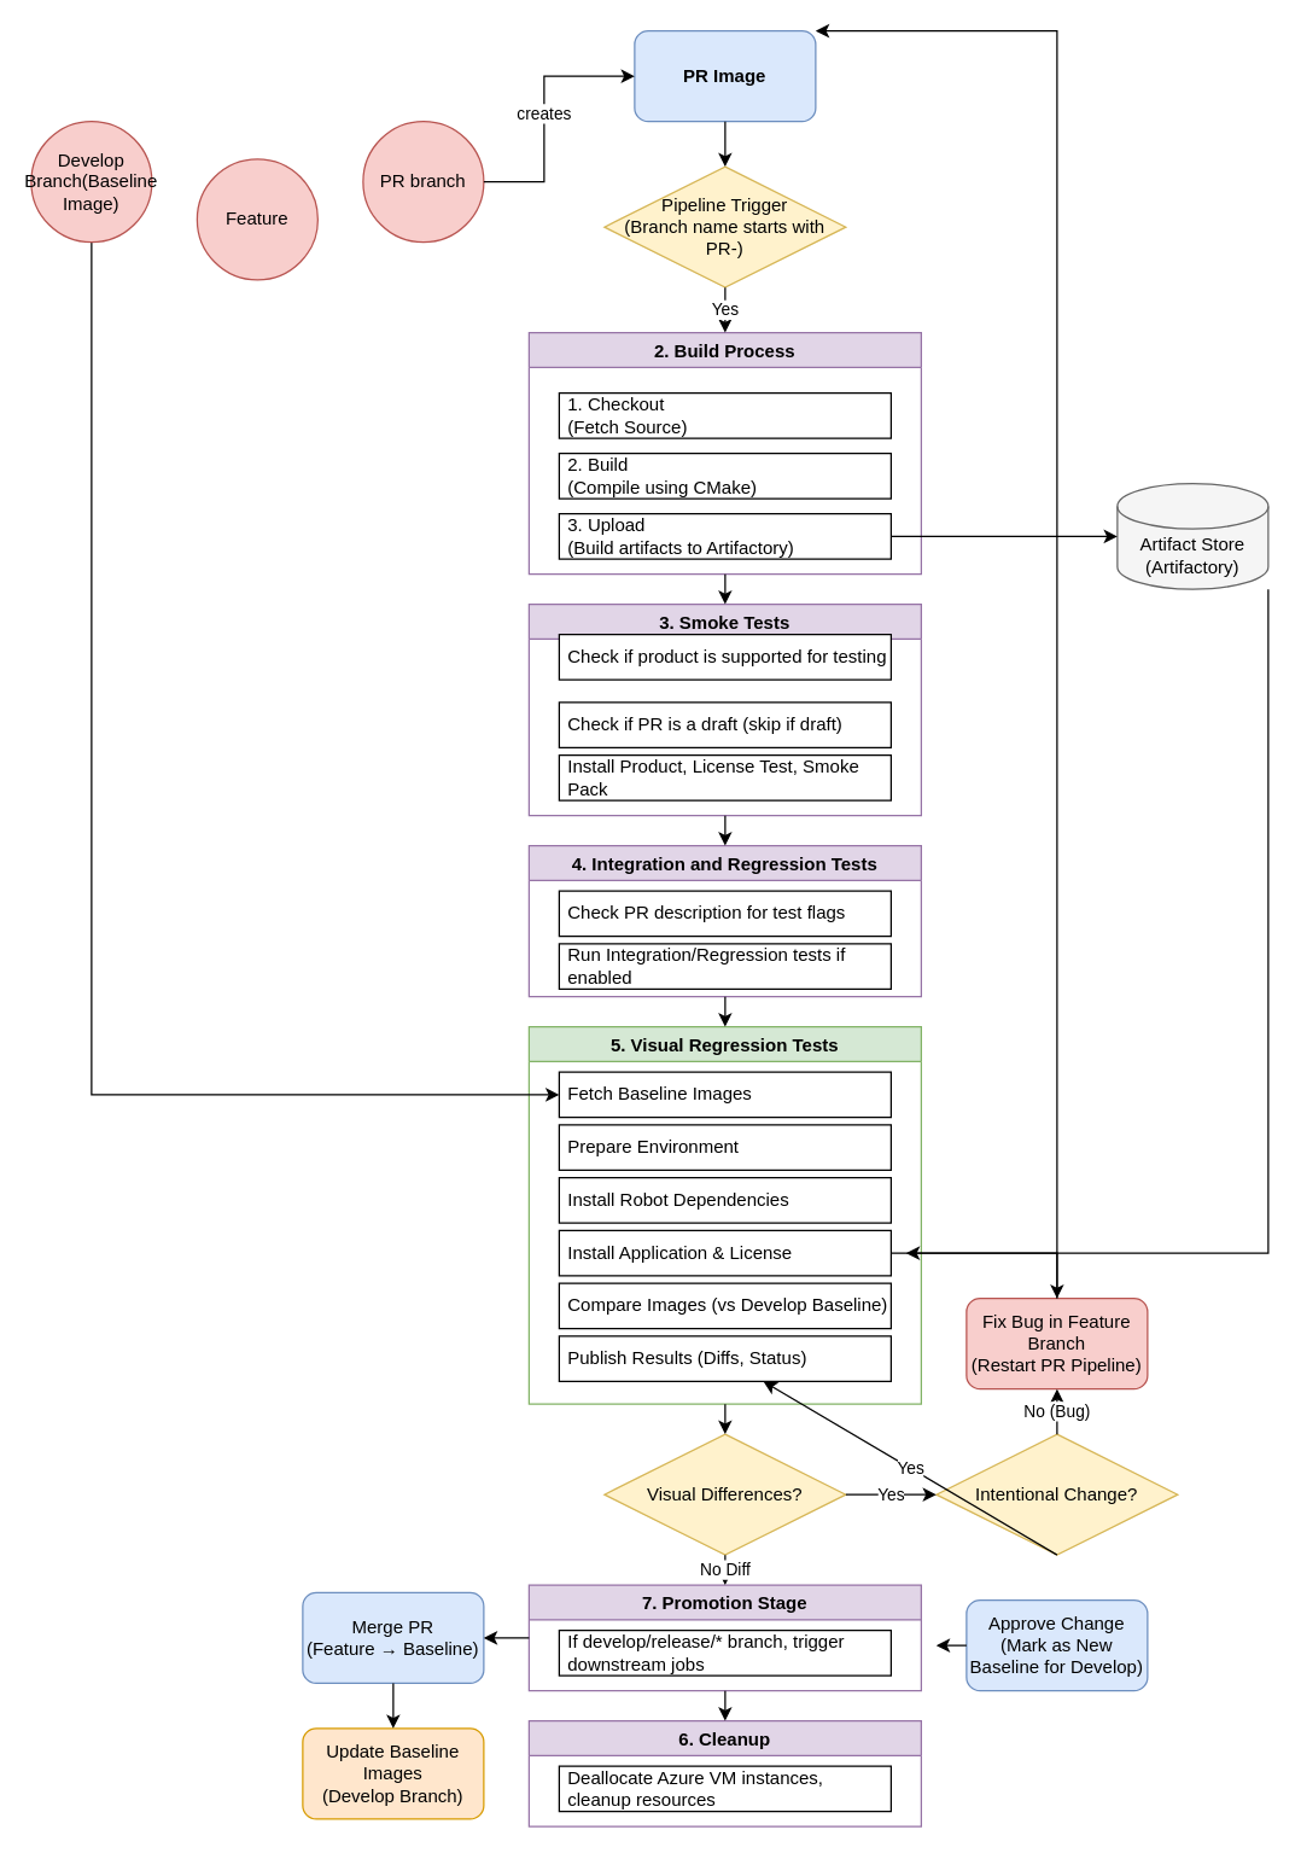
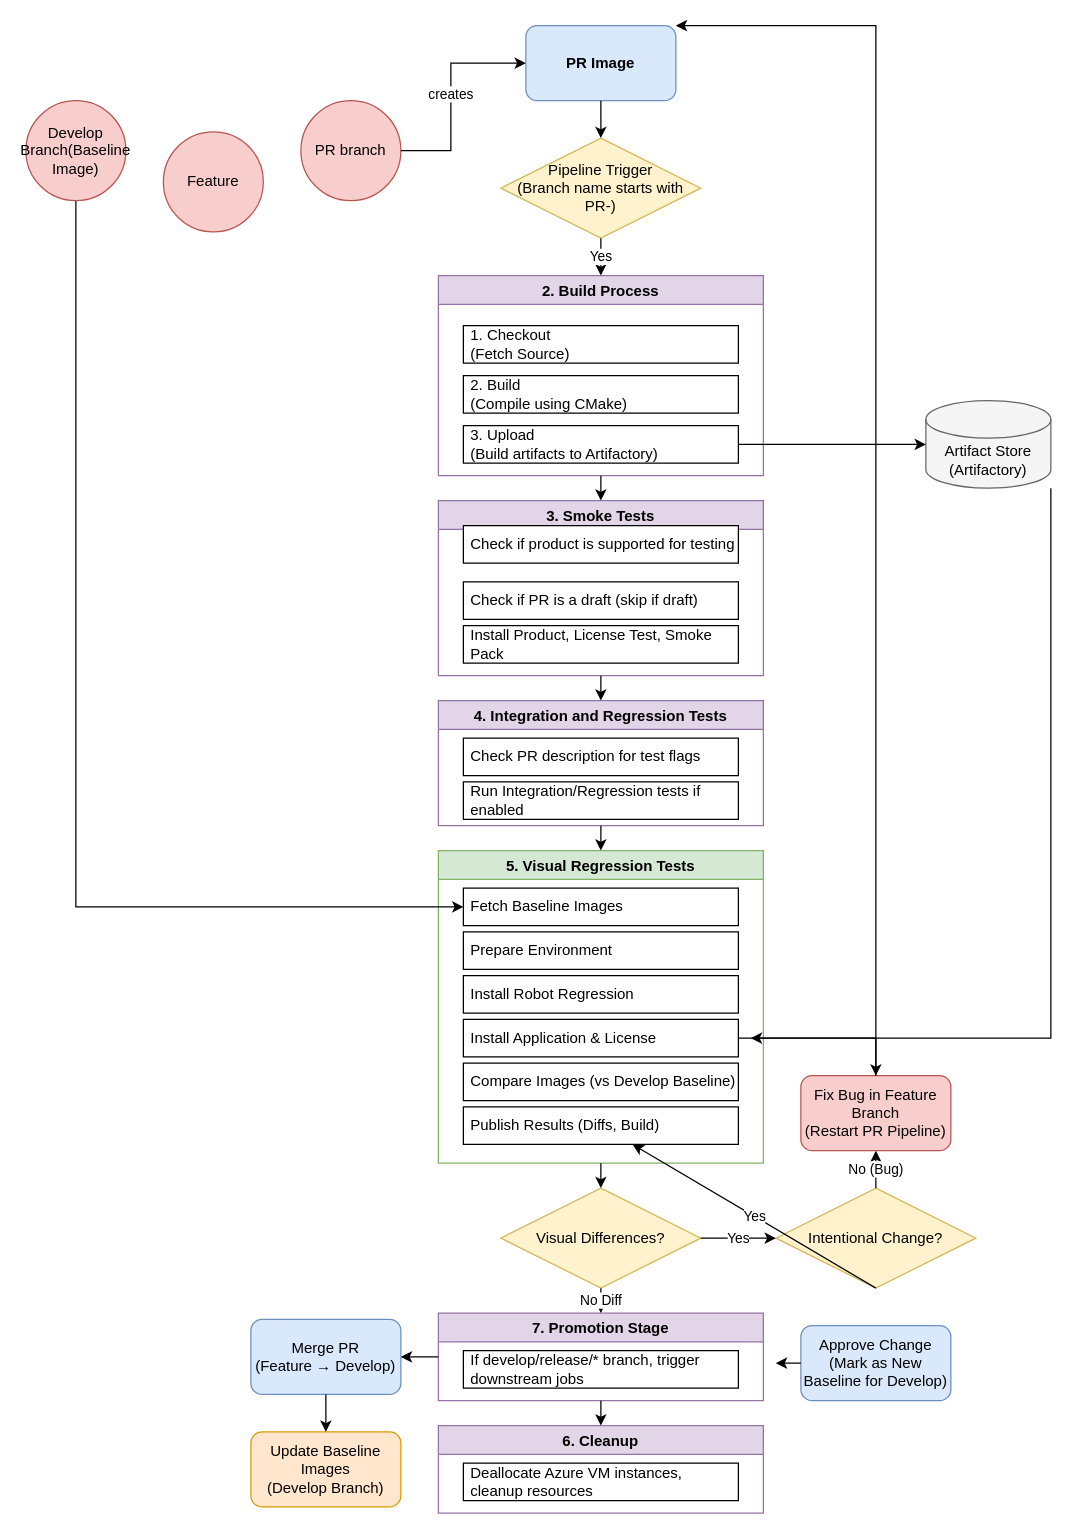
  <mxCell id="0" />
  <mxCell id="1" parent="0" />
  <mxCell id="2" value="PR Image" style="rounded=1;whiteSpace=wrap;html=1;fillColor=#dae8fc;strokeColor=#6c8ebf;fontStyle=1" vertex="1" parent="1"><mxGeometry x="420" y="20" width="120" height="60" as="geometry" /></mxCell>
  <mxCell id="3" value="Pipeline Trigger&lt;br&gt;(Branch name starts with PR-)" style="rhombus;whiteSpace=wrap;html=1;fillColor=#fff2cc;strokeColor=#d6b656;" vertex="1" parent="1"><mxGeometry x="400" y="110" width="160" height="80" as="geometry" /></mxCell>
  <mxCell id="4" value="" style="endArrow=classic;html=1;rounded=0;exitX=0.5;exitY=1;exitDx=0;exitDy=0;entryX=0.5;entryY=0;entryDx=0;entryDy=0;" edge="1" parent="1" source="2" target="3"><mxGeometry width="50" height="50" relative="1" as="geometry"><mxPoint x="480" y="80" as="sourcePoint" /><mxPoint x="480" y="110" as="targetPoint" /></mxGeometry></mxCell>
  <mxCell id="5" value="2. Build Process" style="swimlane;fontStyle=1;fillColor=#e1d5e7;strokeColor=#9673a6;" vertex="1" parent="1"><mxGeometry x="350" y="220" width="260" height="160" as="geometry" /></mxCell>
  <mxCell id="6" value="1. Checkout&lt;br&gt;(Fetch Source)" style="rounded=0;whiteSpace=wrap;html=1;align=left;spacingLeft=4;" vertex="1" parent="5"><mxGeometry x="20" y="40" width="220" height="30" as="geometry" /></mxCell>
  <mxCell id="7" value="2. Build&lt;br&gt;(Compile using CMake)" style="rounded=0;whiteSpace=wrap;html=1;align=left;spacingLeft=4;" vertex="1" parent="5"><mxGeometry x="20" y="80" width="220" height="30" as="geometry" /></mxCell>
  <mxCell id="8" value="3. Upload&lt;br&gt;(Build artifacts to Artifactory)" style="rounded=0;whiteSpace=wrap;html=1;align=left;spacingLeft=4;" vertex="1" parent="5"><mxGeometry x="20" y="120" width="220" height="30" as="geometry" /></mxCell>
  <mxCell id="9" value="3. Smoke Tests" style="swimlane;fontStyle=1;fillColor=#e1d5e7;strokeColor=#9673a6;" vertex="1" parent="1"><mxGeometry x="350" y="400" width="260" height="140" as="geometry" /></mxCell>
  <mxCell id="10" value="Check if product is supported for testing" style="rounded=0;whiteSpace=wrap;html=1;align=left;spacingLeft=4;" vertex="1" parent="9"><mxGeometry x="20" y="20" width="220" height="30" as="geometry" /></mxCell>
  <mxCell id="11" value="Check if PR is a draft (skip if draft)" style="rounded=0;whiteSpace=wrap;html=1;align=left;spacingLeft=4;" vertex="1" parent="9"><mxGeometry x="20" y="65" width="220" height="30" as="geometry" /></mxCell>
  <mxCell id="12" value="Install Product, License Test, Smoke Pack" style="rounded=0;whiteSpace=wrap;html=1;align=left;spacingLeft=4;" vertex="1" parent="9"><mxGeometry x="20" y="100" width="220" height="30" as="geometry" /></mxCell>
  <mxCell id="13" value="4. Integration and Regression Tests" style="swimlane;fontStyle=1;fillColor=#e1d5e7;strokeColor=#9673a6;" vertex="1" parent="1"><mxGeometry x="350" y="560" width="260" height="100" as="geometry" /></mxCell>
  <mxCell id="14" value="Check PR description for test flags" style="rounded=0;whiteSpace=wrap;html=1;align=left;spacingLeft=4;" vertex="1" parent="13"><mxGeometry x="20" y="30" width="220" height="30" as="geometry" /></mxCell>
  <mxCell id="15" value="Run Integration/Regression tests if enabled" style="rounded=0;whiteSpace=wrap;html=1;align=left;spacingLeft=4;" vertex="1" parent="13"><mxGeometry x="20" y="65" width="220" height="30" as="geometry" /></mxCell>
  <mxCell id="16" value="5. Visual Regression Tests" style="swimlane;fontStyle=1;fillColor=#d5e8d4;strokeColor=#82b366;" vertex="1" parent="1"><mxGeometry x="350" y="680" width="260" height="250" as="geometry" /></mxCell>
  <mxCell id="17" value="Fetch Baseline Images&amp;nbsp;" style="rounded=0;whiteSpace=wrap;html=1;align=left;spacingLeft=4;" vertex="1" parent="16"><mxGeometry x="20" y="30" width="220" height="30" as="geometry" /></mxCell>
  <mxCell id="18" value="Prepare Environment" style="rounded=0;whiteSpace=wrap;html=1;align=left;spacingLeft=4;" vertex="1" parent="16"><mxGeometry x="20" y="65" width="220" height="30" as="geometry" /></mxCell>
- <mxCell id="19" value="Install Robot Dependencies" style="rounded=0;whiteSpace=wrap;html=1;align=left;spacingLeft=4;" vertex="1" parent="16"><mxGeometry x="20" y="100" width="220" height="30" as="geometry" /></mxCell>
+ <mxCell id="19" value="Install Robot Regression" style="rounded=0;whiteSpace=wrap;html=1;align=left;spacingLeft=4;" vertex="1" parent="16"><mxGeometry x="20" y="100" width="220" height="30" as="geometry" /></mxCell>
  <mxCell id="20" value="Install Application &amp;amp; License" style="rounded=0;whiteSpace=wrap;html=1;align=left;spacingLeft=4;" vertex="1" parent="16"><mxGeometry x="20" y="135" width="220" height="30" as="geometry" /></mxCell>
  <mxCell id="21" value="Compare Images (vs Develop Baseline)" style="rounded=0;whiteSpace=wrap;html=1;align=left;spacingLeft=4;" vertex="1" parent="16"><mxGeometry x="20" y="170" width="220" height="30" as="geometry" /></mxCell>
- <mxCell id="22" value="Publish Results (Diffs, Status)" style="rounded=0;whiteSpace=wrap;html=1;align=left;spacingLeft=4;" vertex="1" parent="16"><mxGeometry x="20" y="205" width="220" height="30" as="geometry" /></mxCell>
+ <mxCell id="22" value="Publish Results (Diffs, Build)" style="rounded=0;whiteSpace=wrap;html=1;align=left;spacingLeft=4;" vertex="1" parent="16"><mxGeometry x="20" y="205" width="220" height="30" as="geometry" /></mxCell>
  <mxCell id="23" value="Artifact Store&lt;br&gt;(Artifactory)" style="shape=cylinder3;whiteSpace=wrap;html=1;boundedLbl=1;backgroundOutline=1;size=15;fillColor=#f5f5f5;strokeColor=#666666;" vertex="1" parent="1"><mxGeometry x="740" y="320" width="100" height="70" as="geometry" /></mxCell>
  <mxCell id="24" value="Yes" style="endArrow=classic;html=1;rounded=0;exitX=0.5;exitY=1;exitDx=0;exitDy=0;entryX=0.5;entryY=0;entryDx=0;entryDy=0;" edge="1" parent="1" source="3" target="5"><mxGeometry width="50" height="50" relative="1" as="geometry"><mxPoint x="480" y="190" as="sourcePoint" /><mxPoint x="480" y="220" as="targetPoint" /></mxGeometry></mxCell>
  <mxCell id="25" value="" style="endArrow=classic;html=1;rounded=0;exitX=0.5;exitY=1;exitDx=0;exitDy=0;entryX=0.5;entryY=0;entryDx=0;entryDy=0;" edge="1" parent="1" source="5" target="9"><mxGeometry width="50" height="50" relative="1" as="geometry"><mxPoint x="480" y="380" as="sourcePoint" /><mxPoint x="480" y="400" as="targetPoint" /></mxGeometry></mxCell>
  <mxCell id="26" value="" style="endArrow=classic;html=1;rounded=0;exitX=0.5;exitY=1;exitDx=0;exitDy=0;entryX=0.5;entryY=0;entryDx=0;entryDy=0;" edge="1" parent="1" source="9" target="13"><mxGeometry width="50" height="50" relative="1" as="geometry"><mxPoint x="480" y="540" as="sourcePoint" /><mxPoint x="480" y="560" as="targetPoint" /></mxGeometry></mxCell>
  <mxCell id="27" value="" style="endArrow=classic;html=1;rounded=0;exitX=0.5;exitY=1;exitDx=0;exitDy=0;entryX=0.5;entryY=0;entryDx=0;entryDy=0;" edge="1" parent="1" source="13" target="16"><mxGeometry width="50" height="50" relative="1" as="geometry"><mxPoint x="480" y="660" as="sourcePoint" /><mxPoint x="480" y="680" as="targetPoint" /></mxGeometry></mxCell>
  <mxCell id="28" value="" style="endArrow=classic;html=1;rounded=0;exitX=1;exitY=0.5;exitDx=0;exitDy=0;entryX=0;entryY=0.5;entryDx=0;entryDy=0;" edge="1" parent="1" source="8" target="23"><mxGeometry width="50" height="50" relative="1" as="geometry"><mxPoint x="590" y="330" as="sourcePoint" /><mxPoint x="670" y="330" as="targetPoint" /></mxGeometry></mxCell>
  <mxCell id="29" value="" style="endArrow=classic;html=1;rounded=0;exitX=1;exitY=1;exitDx=0;exitDy=0;" edge="1" parent="1" source="23"><mxGeometry width="50" height="50" relative="1" as="geometry"><mxPoint x="720" y="335" as="sourcePoint" /><mxPoint x="600" y="830" as="targetPoint" /><Array as="points"><mxPoint x="840" y="830" /></Array></mxGeometry></mxCell>
  <mxCell id="30" value="" style="endArrow=classic;html=1;rounded=0;exitX=0.5;exitY=1;exitDx=0;exitDy=0;entryX=0;entryY=0.5;entryDx=0;entryDy=0;" edge="1" parent="1" source="54" target="17"><mxGeometry width="50" height="50" relative="1" as="geometry"><mxPoint x="670" y="745" as="sourcePoint" /><mxPoint x="590" y="745" as="targetPoint" /><Array as="points"><mxPoint x="60" y="725" /></Array></mxGeometry></mxCell>
  <mxCell id="31" value="Visual Differences?" style="rhombus;whiteSpace=wrap;html=1;fillColor=#fff2cc;strokeColor=#d6b656;" vertex="1" parent="1"><mxGeometry x="400" y="950" width="160" height="80" as="geometry" /></mxCell>
  <mxCell id="32" value="" style="endArrow=classic;html=1;rounded=0;exitX=0.5;exitY=1;exitDx=0;exitDy=0;entryX=0.5;entryY=0;entryDx=0;entryDy=0;" edge="1" parent="1" source="16" target="31"><mxGeometry width="50" height="50" relative="1" as="geometry"><mxPoint x="480" y="930" as="sourcePoint" /><mxPoint x="480" y="950" as="targetPoint" /></mxGeometry></mxCell>
  <mxCell id="33" value="Intentional Change?" style="rhombus;whiteSpace=wrap;html=1;fillColor=#fff2cc;strokeColor=#d6b656;" vertex="1" parent="1"><mxGeometry x="620" y="950" width="160" height="80" as="geometry" /></mxCell>
  <mxCell id="34" value="Yes" style="endArrow=classic;html=1;rounded=0;exitX=1;exitY=0.5;exitDx=0;exitDy=0;entryX=0;entryY=0.5;entryDx=0;entryDy=0;" edge="1" parent="1" source="31" target="33"><mxGeometry width="50" height="50" relative="1" as="geometry"><mxPoint x="560" y="990" as="sourcePoint" /><mxPoint x="620" y="990" as="targetPoint" /></mxGeometry></mxCell>
  <mxCell id="35" value="Fix Bug in Feature Branch&lt;br&gt;(Restart PR Pipeline)" style="rounded=1;whiteSpace=wrap;html=1;fillColor=#f8cecc;strokeColor=#b85450;" vertex="1" parent="1"><mxGeometry x="640" y="860" width="120" height="60" as="geometry" /></mxCell>
  <mxCell id="36" value="No (Bug)" style="endArrow=classic;html=1;rounded=0;exitX=0.5;exitY=0;exitDx=0;exitDy=0;entryX=0.5;entryY=1;entryDx=0;entryDy=0;" edge="1" parent="1" source="33" target="35"><mxGeometry width="50" height="50" relative="1" as="geometry"><mxPoint x="700" y="950" as="sourcePoint" /><mxPoint x="700" y="920" as="targetPoint" /></mxGeometry></mxCell>
  <mxCell id="37" value="" style="endArrow=classic;html=1;rounded=0;exitX=0.5;exitY=0;exitDx=0;exitDy=0;entryX=1;entryY=0;entryDx=0;entryDy=0;" edge="1" parent="1" source="35" target="2"><mxGeometry width="50" height="50" relative="1" as="geometry"><mxPoint x="700" y="860" as="sourcePoint" /><mxPoint x="540" y="20" as="targetPoint" /><Array as="points"><mxPoint x="700" y="20" /></Array></mxGeometry></mxCell>
  <mxCell id="38" value="Approve Change&lt;br&gt;(Mark as New Baseline for Develop)" style="rounded=1;whiteSpace=wrap;html=1;fillColor=#dae8fc;strokeColor=#6c8ebf;" vertex="1" parent="1"><mxGeometry x="640" y="1060" width="120" height="60" as="geometry" /></mxCell>
  <mxCell id="39" value="Yes" style="endArrow=classic;html=1;rounded=0;exitX=0.5;exitY=1;exitDx=0;exitDy=0;" edge="1" parent="1" source="33" target="22"><mxGeometry width="50" height="50" relative="1" as="geometry"><mxPoint x="700" y="1030" as="sourcePoint" /><mxPoint x="700" y="1060" as="targetPoint" /></mxGeometry></mxCell>
  <mxCell id="40" value="7. Promotion Stage" style="swimlane;fontStyle=1;fillColor=#e1d5e7;strokeColor=#9673a6;" vertex="1" parent="1"><mxGeometry x="350" y="1050" width="260" height="70" as="geometry" /></mxCell>
  <mxCell id="41" value="If develop/release/* branch, trigger downstream jobs" style="rounded=0;whiteSpace=wrap;html=1;align=left;spacingLeft=4;" vertex="1" parent="40"><mxGeometry x="20" y="30" width="220" height="30" as="geometry" /></mxCell>
  <mxCell id="42" value="No Diff" style="endArrow=classic;html=1;rounded=0;exitX=0.5;exitY=1;exitDx=0;exitDy=0;entryX=0.5;entryY=0;entryDx=0;entryDy=0;" edge="1" parent="1" source="31" target="40"><mxGeometry width="50" height="50" relative="1" as="geometry"><mxPoint x="480" y="1030" as="sourcePoint" /><mxPoint x="480" y="1050" as="targetPoint" /></mxGeometry></mxCell>
  <mxCell id="43" value="" style="endArrow=classic;html=1;rounded=0;exitX=0;exitY=0.5;exitDx=0;exitDy=0;" edge="1" parent="1" source="38"><mxGeometry width="50" height="50" relative="1" as="geometry"><mxPoint x="640" y="1090" as="sourcePoint" /><mxPoint x="620" y="1090" as="targetPoint" /></mxGeometry></mxCell>
  <mxCell id="44" value="6. Cleanup" style="swimlane;fontStyle=1;fillColor=#e1d5e7;strokeColor=#9673a6;" vertex="1" parent="1"><mxGeometry x="350" y="1140" width="260" height="70" as="geometry" /></mxCell>
  <mxCell id="45" value="Deallocate Azure VM instances, cleanup resources" style="rounded=0;whiteSpace=wrap;html=1;align=left;spacingLeft=4;" vertex="1" parent="44"><mxGeometry x="20" y="30" width="220" height="30" as="geometry" /></mxCell>
  <mxCell id="46" value="" style="endArrow=classic;html=1;rounded=0;exitX=0.5;exitY=1;exitDx=0;exitDy=0;entryX=0.5;entryY=0;entryDx=0;entryDy=0;" edge="1" parent="1" source="40" target="44"><mxGeometry width="50" height="50" relative="1" as="geometry"><mxPoint x="480" y="1120" as="sourcePoint" /><mxPoint x="480" y="1140" as="targetPoint" /></mxGeometry></mxCell>
- <mxCell id="47" value="Merge PR&lt;br&gt;(Feature → Baseline)" style="rounded=1;whiteSpace=wrap;html=1;fillColor=#dae8fc;strokeColor=#6c8ebf;" vertex="1" parent="1"><mxGeometry x="200" y="1055" width="120" height="60" as="geometry" /></mxCell>
+ <mxCell id="47" value="Merge PR&lt;br&gt;(Feature → Develop)" style="rounded=1;whiteSpace=wrap;html=1;fillColor=#dae8fc;strokeColor=#6c8ebf;" vertex="1" parent="1"><mxGeometry x="200" y="1055" width="120" height="60" as="geometry" /></mxCell>
  <mxCell id="48" value="" style="endArrow=classic;html=1;rounded=0;exitX=0;exitY=0.5;exitDx=0;exitDy=0;entryX=1;entryY=0.5;entryDx=0;entryDy=0;" edge="1" parent="1" source="40" target="47"><mxGeometry width="50" height="50" relative="1" as="geometry"><mxPoint x="350" y="1090" as="sourcePoint" /><mxPoint x="320" y="1090" as="targetPoint" /></mxGeometry></mxCell>
  <mxCell id="49" value="Update Baseline Images&lt;br&gt;(Develop Branch)" style="rounded=1;whiteSpace=wrap;html=1;fillColor=#ffe6cc;strokeColor=#d79b00;" vertex="1" parent="1"><mxGeometry x="200" y="1145" width="120" height="60" as="geometry" /></mxCell>
  <mxCell id="50" value="" style="endArrow=classic;html=1;rounded=0;exitX=0.5;exitY=1;exitDx=0;exitDy=0;entryX=0.5;entryY=0;entryDx=0;entryDy=0;" edge="1" parent="1" source="47" target="49"><mxGeometry width="50" height="50" relative="1" as="geometry"><mxPoint x="260" y="1115" as="sourcePoint" /><mxPoint x="260" y="1145" as="targetPoint" /></mxGeometry></mxCell>
  <mxCell id="51" value="Feature" style="ellipse;whiteSpace=wrap;html=1;aspect=fixed;fillColor=#f8cecc;strokeColor=#b85450;" vertex="1" parent="1"><mxGeometry x="130" y="105" width="80" height="80" as="geometry" /></mxCell>
  <mxCell id="52" value="PR branch" style="ellipse;whiteSpace=wrap;html=1;aspect=fixed;fillColor=#f8cecc;strokeColor=#b85450;" vertex="1" parent="1"><mxGeometry x="240" y="80" width="80" height="80" as="geometry" /></mxCell>
  <mxCell id="53" value="creates" style="endArrow=classic;html=1;rounded=0;exitX=1;exitY=0.5;exitDx=0;exitDy=0;entryX=0;entryY=0.5;entryDx=0;entryDy=0;" edge="1" parent="1" source="52" target="2"><mxGeometry width="50" height="50" relative="1" as="geometry"><mxPoint x="320" y="120" as="sourcePoint" /><mxPoint x="420" y="120" as="targetPoint" /><Array as="points"><mxPoint x="360" y="120" /><mxPoint x="360" y="50" /></Array></mxGeometry></mxCell>
  <mxCell id="54" value="Develop Branch(Baseline Image)" style="ellipse;whiteSpace=wrap;html=1;aspect=fixed;fillColor=#f8cecc;strokeColor=#b85450;" vertex="1" parent="1"><mxGeometry y="80" width="80" height="80" as="geometry" x="20" /></mxCell>
  <mxCell id="55" value="" style="edgeStyle=orthogonalEdgeStyle;rounded=0;orthogonalLoop=1;jettySize=auto;html=1;" edge="1" parent="1" source="20" target="35"><mxGeometry relative="1" as="geometry" /></mxCell>
